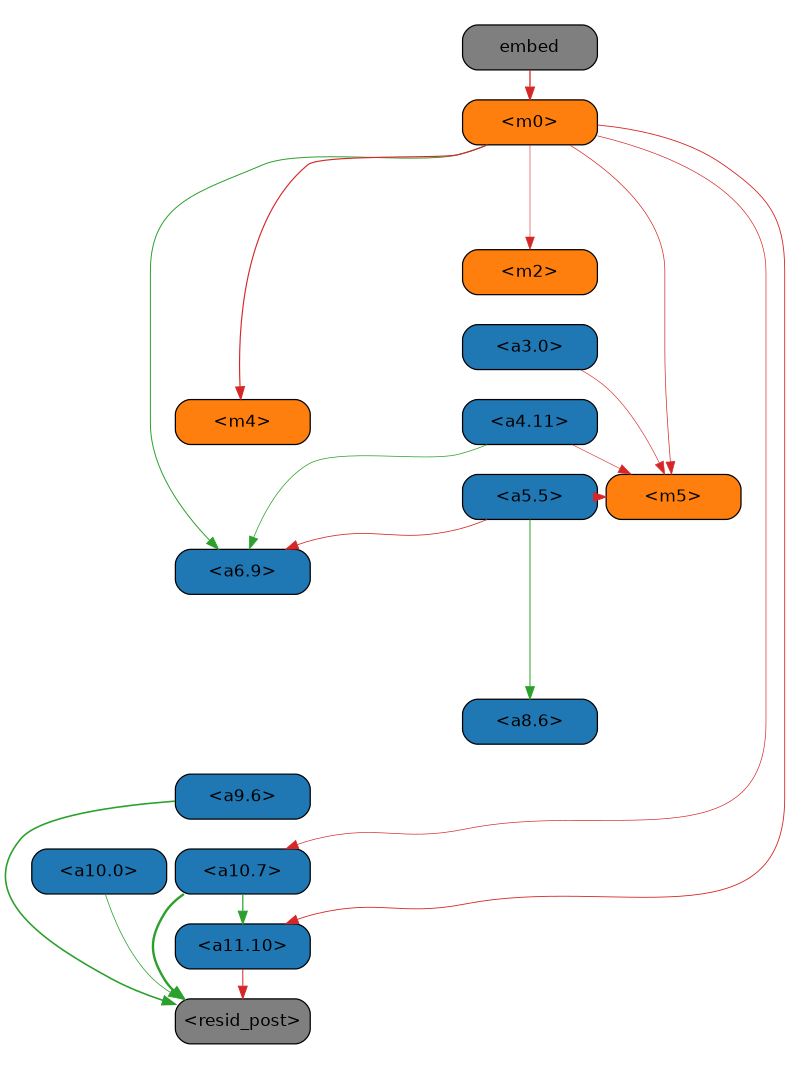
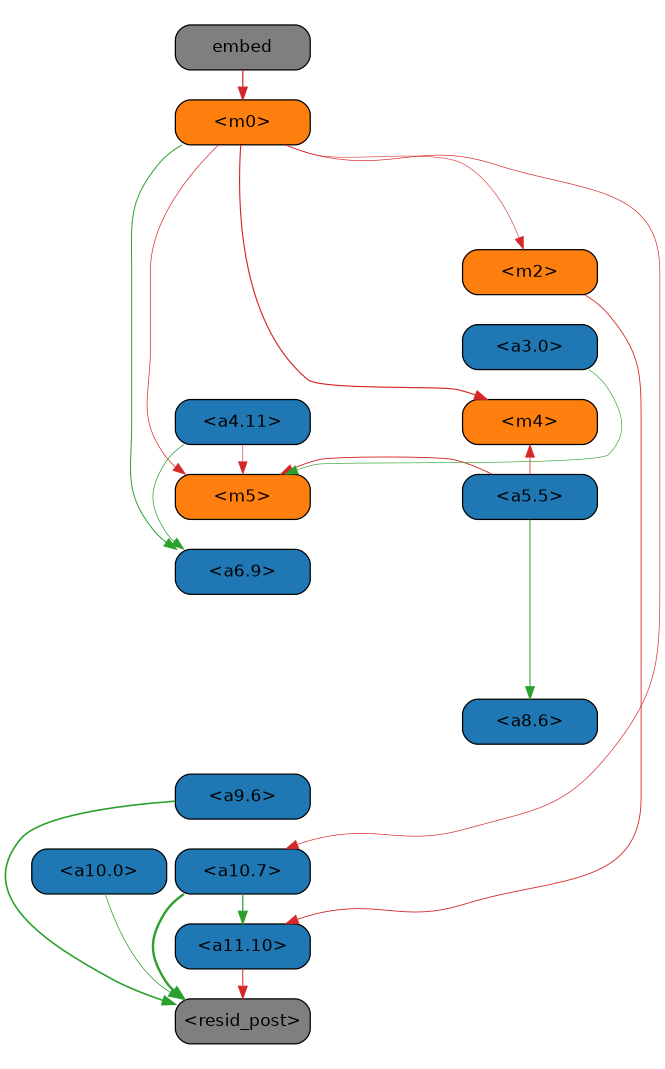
  strict digraph {
    compound=True
    nodesep=0.1
    ranksep=0.1
    node [fixedsize=true style="filled, rounded" color=black fontname=Helvetica shape=box]
    edge [weight=10 minlen=0.5]
    "7_invis" [height=.5 style=invis width=1.5 color="" fontname="" shape=""]
    "1_invis" [height=.5 style=invis width=1.5 color="" fontname="" shape=""]
    "9_invis" [height=.5 style=invis width=1.5 color="" fontname="" shape=""]
    "<a9.6>" [fillcolor="#1f77b4" height=.5 width=1.5]
    "0_invis" [height=.5 style=invis width=1.5 color="" fontname="" shape=""]
    "<m0>" [fillcolor="#ff7f0e" height=.5 width=1.5]
    "5_invis" [height=.5 style=invis width=1.5 color="" fontname="" shape=""]
    "<a5.5>" [fillcolor="#1f77b4" height=.5 width=1.5]
    "<m5>" [fillcolor="#ff7f0e" height=.5 width=1.5]
    "6_invis" [height=.5 style=invis width=1.5 color="" fontname="" shape=""]
    "<a6.9>" [fillcolor="#1f77b4" height=.5 width=1.5]
    "12_invis" [height=.5 style=invis width=1.5 color="" fontname="" shape=""]
    "<resid_post>" [fillcolor="#7f7f7f" height=.5 width=1.5]
    "-1_invis" [height=.5 style=invis width=1.5 color="" fontname="" shape=""]
    embed [fillcolor="#7f7f7f" height=.5 width=1.5]
    "10_invis" [height=.5 style=invis width=1.5 color="" fontname="" shape=""]
    "<a10.7>" [fillcolor="#1f77b4" height=.5 width=1.5]
    "<a10.0>" [fillcolor="#1f77b4" height=.5 width=1.5]
    "11_invis" [height=.5 style=invis width=1.5 color="" fontname="" shape=""]
    "<a11.10>" [fillcolor="#1f77b4" height=.5 width=1.5]
    "4_invis" [height=.5 style=invis width=1.5 color="" fontname="" shape=""]
    "<a4.11>" [fillcolor="#1f77b4" height=.5 width=1.5]
    "<m4>" [fillcolor="#ff7f0e" height=.5 width=1.5]
    "3_invis" [height=.5 style=invis width=1.5 color="" fontname="" shape=""]
    "<a3.0>" [fillcolor="#1f77b4" height=.5 width=1.5]
    "2_invis" [height=.5 style=invis width=1.5 color="" fontname="" shape=""]
    "<m2>" [fillcolor="#ff7f0e" height=.5 width=1.5]
    "8_invis" [height=.5 style=invis width=1.5 color="" fontname="" shape=""]
    "<a8.6>" [fillcolor="#1f77b4" height=.5 width=1.5]
    subgraph cluster_1 {
      color=invis
      rank=same
      "7_invis"
    }
    subgraph cluster_2 {
      color=invis
      rank=same
      "1_invis"
    }
    subgraph cluster_3 {
      color=invis
      rank=same
      "9_invis"
      "<a9.6>"
    }
    subgraph cluster_4 {
      color=invis
      rank=same
      "0_invis"
      "<m0>"
    }
    subgraph cluster_5 {
      color=invis
      rank=same
      "5_invis"
      "<a5.5>"
      "<m5>"
    }
    subgraph cluster_6 {
      color=invis
      rank=same
      "6_invis"
      "<a6.9>"
    }
    subgraph cluster_7 {
      color=invis
      rank=same
      "12_invis"
      "<resid_post>"
    }
    subgraph cluster_8 {
      color=invis
      rank=same
      "-1_invis"
      embed
    }
    subgraph cluster_9 {
      color=invis
      rank=same
      "10_invis"
      "<a10.7>"
      "<a10.0>"
    }
    subgraph cluster_10 {
      color=invis
      rank=same
      "11_invis"
      "<a11.10>"
    }
    subgraph cluster_11 {
      color=invis
      rank=same
      "4_invis"
      "<a4.11>"
      "<m4>"
    }
    subgraph cluster_12 {
      color=invis
      rank=same
      "3_invis"
      "<a3.0>"
    }
    subgraph cluster_13 {
      color=invis
      rank=same
      "2_invis"
      "<m2>"
    }
    subgraph cluster_14 {
      color=invis
      rank=same
      "8_invis"
      "<a8.6>"
    }
    "7_invis" -> "8_invis" [style=invis weight=1000 minlen=""]
    "1_invis" -> "2_invis" [style=invis weight=1000 minlen=""]
    "9_invis" -> "10_invis" [style=invis weight=1000 minlen=""]
    "<a9.6>" -> "<resid_post>" [color="#2ca02c" penwidth=1.2909940481185913]
    "0_invis" -> "1_invis" [style=invis weight=1000 minlen=""]
    "<m0>" -> "<m5>" [color="#d62728" penwidth=0.5722399055957794]
    "<m0>" -> "<a6.9>" [color="#2ca02c" penwidth=0.7949736714363098]
    "<m0>" -> "<a10.7>" [color="#d62728" penwidth=0.5544009804725647]
-   "<m0>" -> "<a11.10>" [color="#d62728" penwidth=0.7029306292533875]
+   "<m2>" -> "<a11.10>" [color="#d62728" penwidth=0.7029306292533875]
    "<m0>" -> "<m4>" [color="#d62728" penwidth=0.927332729101181]
    "<m0>" -> "<m2>" [color="#d62728" penwidth=0.4655391722917557]
    "5_invis" -> "6_invis" [style=invis weight=1000 minlen=""]
    "<a5.5>" -> "<m5>" [color="#d62728" penwidth=0.7407875955104828]
-   "<a5.5>" -> "<a6.9>" [color="#d62728" penwidth=0.6460818350315094]
+   "<a5.5>" -> "<m4>" [color="#d62728" penwidth=0.6460818350315094]
    "<a5.5>" -> "<a8.6>" [color="#2ca02c" penwidth=0.7976143956184387]
    "6_invis" -> "7_invis" [style=invis weight=1000 minlen=""]
    "-1_invis" -> "0_invis" [style=invis weight=1000 minlen=""]
    embed -> "<m0>" [color="#d62728" penwidth=1.0304760932922363]
    "10_invis" -> "11_invis" [style=invis weight=1000 minlen=""]
    "<a10.7>" -> "<resid_post>" [color="#2ca02c" penwidth=1.9192675352096558]
    "<a10.7>" -> "<a11.10>" [color="#2ca02c" penwidth=0.9794479608535767]
    "<a10.0>" -> "<resid_post>" [color="#2ca02c" penwidth=0.6125486344099045]
    "11_invis" -> "12_invis" [style=invis weight=1000 minlen=""]
    "<a11.10>" -> "<resid_post>" [color="#d62728" penwidth=0.8239023685455322]
    "4_invis" -> "5_invis" [style=invis weight=1000 minlen=""]
    "<a4.11>" -> "<m5>" [color="#d62728" penwidth=0.4667535871267319]
    "<a4.11>" -> "<a6.9>" [color="#2ca02c" penwidth=0.5952064990997314]
    "3_invis" -> "4_invis" [style=invis weight=1000 minlen=""]
-   "<a3.0>" -> "<m5>" [color="#d62728" penwidth=0.5089140236377716]
+   "<a3.0>" -> "<m5>" [color="#2ca02c" penwidth=0.5089140236377716]
    "2_invis" -> "3_invis" [style=invis weight=1000 minlen=""]
    "8_invis" -> "9_invis" [style=invis weight=1000 minlen=""]
  }
